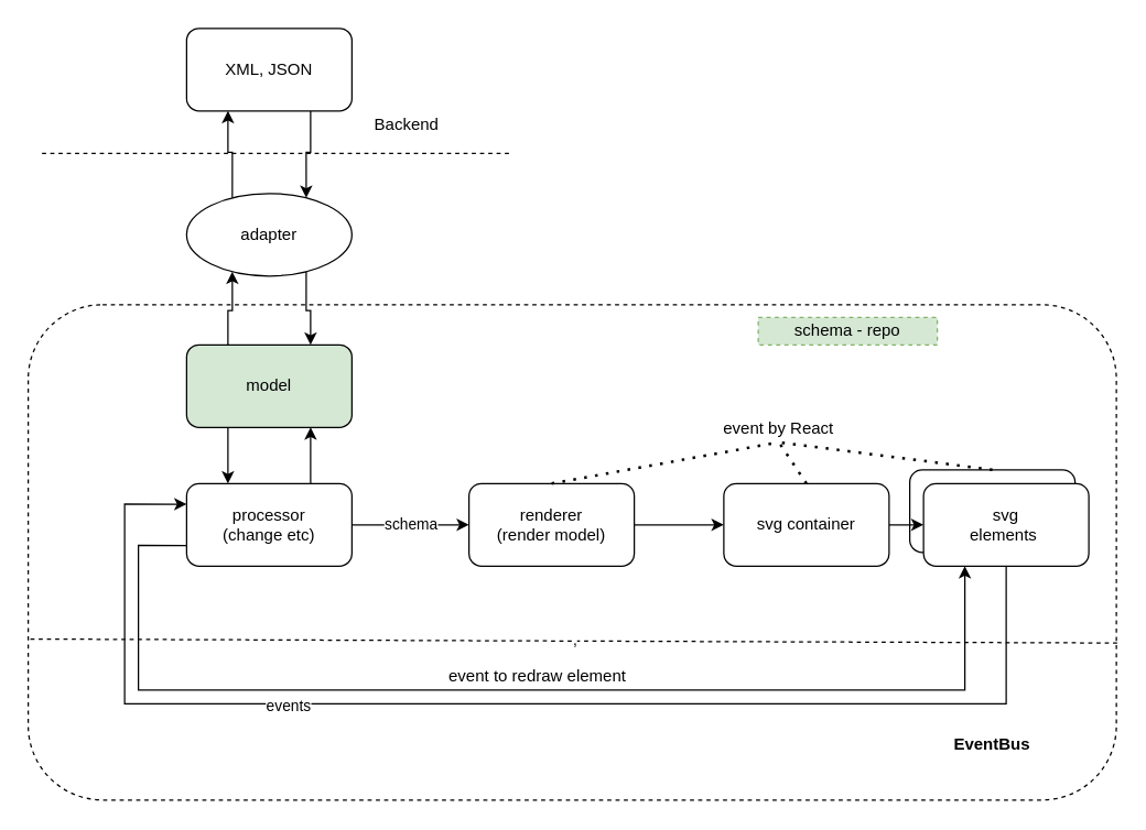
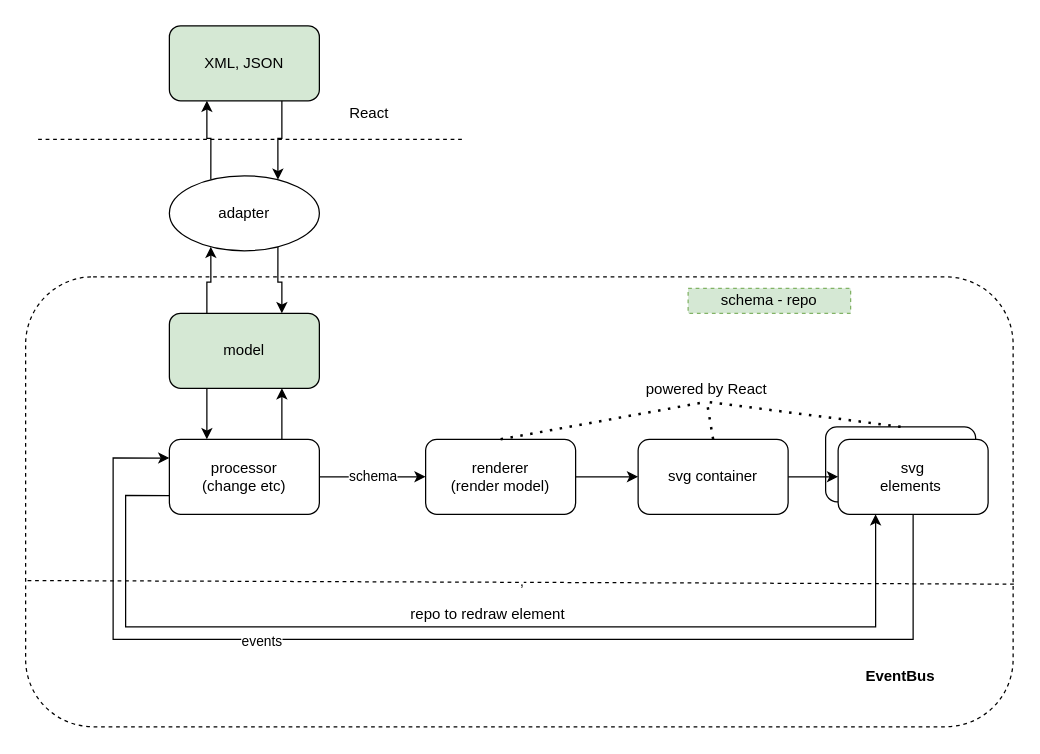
  <mxCell id="0" />
  <mxCell id="1" parent="0" />
  <mxCell id="2" value="" style="rounded=1;whiteSpace=wrap;html=1;align=right;dashed=1;" parent="1" vertex="1"><mxGeometry x="20" y="220.83" width="790" height="360" as="geometry" /></mxCell>
  <mxCell id="3" value="" style="edgeStyle=orthogonalEdgeStyle;rounded=0;orthogonalLoop=1;jettySize=auto;html=1;startArrow=none;startFill=0;entryX=0.25;entryY=1;entryDx=0;entryDy=0;exitX=0.25;exitY=0;exitDx=0;exitDy=0;" parent="1" source="5" target="21" edge="1"><mxGeometry relative="1" as="geometry" /></mxCell>
  <mxCell id="4" value="" style="edgeStyle=orthogonalEdgeStyle;rounded=0;orthogonalLoop=1;jettySize=auto;html=1;startArrow=none;startFill=0;entryX=0.25;entryY=0;entryDx=0;entryDy=0;exitX=0.25;exitY=1;exitDx=0;exitDy=0;" parent="1" source="5" target="8" edge="1"><mxGeometry relative="1" as="geometry" /></mxCell>
  <mxCell id="5" value="model" style="rounded=1;whiteSpace=wrap;html=1;fillColor=#d5e8d4;" parent="1" vertex="1"><mxGeometry x="135" y="250" width="120" height="60" as="geometry" /></mxCell>
  <mxCell id="6" value="schema" style="edgeStyle=orthogonalEdgeStyle;rounded=0;orthogonalLoop=1;jettySize=auto;html=1;exitX=1;exitY=0.5;exitDx=0;exitDy=0;entryX=0;entryY=0.5;entryDx=0;entryDy=0;" parent="1" source="8" target="10" edge="1"><mxGeometry relative="1" as="geometry"><mxPoint x="130" y="430.83" as="targetPoint" /></mxGeometry></mxCell>
  <mxCell id="7" value="" style="edgeStyle=orthogonalEdgeStyle;rounded=0;orthogonalLoop=1;jettySize=auto;html=1;startArrow=none;startFill=0;exitX=0.75;exitY=0;exitDx=0;exitDy=0;entryX=0.75;entryY=1;entryDx=0;entryDy=0;" parent="1" source="8" target="5" edge="1"><mxGeometry relative="1" as="geometry" /></mxCell>
  <mxCell id="8" value="processor&lt;br&gt;(change etc)" style="rounded=1;whiteSpace=wrap;html=1;" parent="1" vertex="1"><mxGeometry x="135" y="350.83" width="120" height="60" as="geometry" /></mxCell>
  <mxCell id="9" value="" style="edgeStyle=orthogonalEdgeStyle;rounded=0;orthogonalLoop=1;jettySize=auto;html=1;startArrow=none;startFill=0;" parent="1" source="10" target="15" edge="1"><mxGeometry relative="1" as="geometry" /></mxCell>
  <mxCell id="10" value="renderer&lt;br&gt;(render model)" style="rounded=1;whiteSpace=wrap;html=1;" parent="1" vertex="1"><mxGeometry x="340" y="350.83" width="120" height="60" as="geometry" /></mxCell>
  <mxCell id="11" value="svg&lt;br&gt;элементы&amp;nbsp;" style="rounded=1;whiteSpace=wrap;html=1;" parent="1" vertex="1"><mxGeometry x="660" y="340.83" width="120" height="60" as="geometry" /></mxCell>
  <mxCell id="12" value="" style="edgeStyle=orthogonalEdgeStyle;rounded=0;orthogonalLoop=1;jettySize=auto;html=1;startArrow=none;startFill=0;entryX=0.25;entryY=1;entryDx=0;entryDy=0;exitX=0;exitY=0.75;exitDx=0;exitDy=0;" parent="1" source="8" target="18" edge="1"><mxGeometry relative="1" as="geometry"><mxPoint x="460" y="480.83" as="sourcePoint" /><Array as="points"><mxPoint x="100" y="395.83" /><mxPoint x="100" y="500.83" /><mxPoint x="700" y="500.83" /></Array></mxGeometry></mxCell>
  <mxCell id="13" style="edgeStyle=orthogonalEdgeStyle;rounded=0;orthogonalLoop=1;jettySize=auto;html=1;exitX=0.5;exitY=1;exitDx=0;exitDy=0;" parent="1" source="8" target="8" edge="1"><mxGeometry relative="1" as="geometry" /></mxCell>
  <mxCell id="14" value="" style="edgeStyle=orthogonalEdgeStyle;rounded=0;orthogonalLoop=1;jettySize=auto;html=1;startArrow=none;startFill=0;" parent="1" source="15" target="18" edge="1"><mxGeometry relative="1" as="geometry" /></mxCell>
- <mxCell id="15" value="svg container" style="rounded=1;whiteSpace=wrap;html=1;" parent="1" vertex="1"><mxGeometry x="525" y="350.83" width="120" height="60" as="geometry" /></mxCell>
+ <mxCell id="15" value="svg container" style="rounded=1;whiteSpace=wrap;html=1;" parent="1" vertex="1"><mxGeometry x="510" y="350.83" width="120" height="60" as="geometry" /></mxCell>
  <mxCell id="16" value="" style="edgeStyle=orthogonalEdgeStyle;rounded=0;orthogonalLoop=1;jettySize=auto;html=1;startArrow=none;startFill=0;entryX=0;entryY=0.25;entryDx=0;entryDy=0;exitX=0.5;exitY=1;exitDx=0;exitDy=0;" parent="1" source="18" target="8" edge="1"><mxGeometry relative="1" as="geometry"><mxPoint x="720" y="420.83" as="sourcePoint" /><mxPoint x="460" y="490.83" as="targetPoint" /><Array as="points"><mxPoint x="730" y="510.83" /><mxPoint x="90" y="510.83" /><mxPoint x="90" y="365.83" /></Array></mxGeometry></mxCell>
  <mxCell id="17" value="events" style="edgeLabel;html=1;align=center;verticalAlign=middle;resizable=0;points=[];" parent="16" vertex="1" connectable="0"><mxGeometry x="0.336" y="2" relative="1" as="geometry"><mxPoint as="offset" /></mxGeometry></mxCell>
  <mxCell id="18" value="svg&lt;br&gt;elements&amp;nbsp;" style="rounded=1;whiteSpace=wrap;html=1;" parent="1" vertex="1"><mxGeometry x="670" y="350.83" width="120" height="60" as="geometry" /></mxCell>
  <mxCell id="19" value="" style="edgeStyle=orthogonalEdgeStyle;rounded=0;orthogonalLoop=1;jettySize=auto;html=1;startArrow=none;startFill=0;entryX=0.25;entryY=1;entryDx=0;entryDy=0;exitX=0.25;exitY=0;exitDx=0;exitDy=0;" parent="1" source="21" target="23" edge="1"><mxGeometry relative="1" as="geometry" /></mxCell>
  <mxCell id="20" value="" style="edgeStyle=orthogonalEdgeStyle;rounded=0;orthogonalLoop=1;jettySize=auto;html=1;startArrow=none;startFill=0;exitX=0.75;exitY=1;exitDx=0;exitDy=0;entryX=0.75;entryY=0;entryDx=0;entryDy=0;" parent="1" source="21" target="5" edge="1"><mxGeometry relative="1" as="geometry" /></mxCell>
  <mxCell id="21" value="adapter" style="ellipse;whiteSpace=wrap;html=1;" parent="1" vertex="1"><mxGeometry x="135" y="140" width="120" height="60" as="geometry" /></mxCell>
  <mxCell id="22" value="" style="edgeStyle=orthogonalEdgeStyle;rounded=0;orthogonalLoop=1;jettySize=auto;html=1;startArrow=none;startFill=0;exitX=0.75;exitY=1;exitDx=0;exitDy=0;entryX=0.75;entryY=0;entryDx=0;entryDy=0;" parent="1" source="23" target="21" edge="1"><mxGeometry relative="1" as="geometry" /></mxCell>
- <mxCell id="23" value="XML, JSON" style="whiteSpace=wrap;html=1;rounded=1;" parent="1" vertex="1"><mxGeometry x="135" y="20" width="120" height="60" as="geometry" /></mxCell>
+ <mxCell id="23" value="XML, JSON" style="whiteSpace=wrap;html=1;rounded=1;fillColor=#d5e8d4;" parent="1" vertex="1"><mxGeometry x="135" y="20" width="120" height="60" as="geometry" /></mxCell>
  <mxCell id="24" value="" style="endArrow=none;dashed=1;html=1;" parent="1" edge="1"><mxGeometry width="50" height="50" relative="1" as="geometry"><mxPoint x="30" y="110.83" as="sourcePoint" /><mxPoint x="370" y="110.83" as="targetPoint" /></mxGeometry></mxCell>
- <mxCell id="25" value="Backend" style="text;html=1;strokeColor=none;fillColor=none;align=center;verticalAlign=middle;whiteSpace=wrap;rounded=0;" parent="1" vertex="1"><mxGeometry x="275" y="80" width="40" height="20" as="geometry" /></mxCell>
- <mxCell id="26" value="event to redraw element" style="text;html=1;strokeColor=none;fillColor=none;align=center;verticalAlign=middle;whiteSpace=wrap;rounded=0;dashed=1;" parent="1" vertex="1"><mxGeometry x="320" y="480.83" width="140" height="20" as="geometry" /></mxCell>
+ <mxCell id="25" value="React" style="text;html=1;strokeColor=none;fillColor=none;align=center;verticalAlign=middle;whiteSpace=wrap;rounded=0;" parent="1" vertex="1"><mxGeometry x="275" y="80" width="40" height="20" as="geometry" /></mxCell>
+ <mxCell id="26" value="repo to redraw element" style="text;html=1;strokeColor=none;fillColor=none;align=center;verticalAlign=middle;whiteSpace=wrap;rounded=0;dashed=1;" parent="1" vertex="1"><mxGeometry x="320" y="480.83" width="140" height="20" as="geometry" /></mxCell>
  <mxCell id="27" value="EventBus" style="text;html=1;strokeColor=none;fillColor=none;align=center;verticalAlign=middle;whiteSpace=wrap;rounded=0;dashed=1;fontStyle=1" parent="1" vertex="1"><mxGeometry x="700" y="530.83" width="40" height="20" as="geometry" /></mxCell>
  <mxCell id="28" value="," style="endArrow=none;dashed=1;html=1;exitX=0.002;exitY=0.675;exitDx=0;exitDy=0;exitPerimeter=0;entryX=1.001;entryY=0.683;entryDx=0;entryDy=0;entryPerimeter=0;" parent="1" source="2" target="2" edge="1"><mxGeometry width="50" height="50" relative="1" as="geometry"><mxPoint x="390" y="360.83" as="sourcePoint" /><mxPoint x="440" y="310.83" as="targetPoint" /></mxGeometry></mxCell>
  <mxCell id="29" value="schema - repo" style="text;html=1;strokeColor=#82b366;fillColor=#d5e8d4;align=center;verticalAlign=middle;whiteSpace=wrap;rounded=0;dashed=1;" parent="1" vertex="1"><mxGeometry x="550" y="230" width="130" height="20" as="geometry" /></mxCell>
- <mxCell id="30" value="event by React" style="text;html=1;strokeColor=none;fillColor=none;align=center;verticalAlign=middle;whiteSpace=wrap;rounded=0;dashed=1;" parent="1" vertex="1"><mxGeometry x="495" y="300.83" width="140" height="20" as="geometry" /></mxCell>
+ <mxCell id="30" value="powered by React" style="text;html=1;strokeColor=none;fillColor=none;align=center;verticalAlign=middle;whiteSpace=wrap;rounded=0;dashed=1;" parent="1" vertex="1"><mxGeometry x="495" y="300.83" width="140" height="20" as="geometry" /></mxCell>
  <mxCell id="31" value="" style="endArrow=none;dashed=1;html=1;dashPattern=1 3;strokeWidth=2;entryX=0.5;entryY=1;entryDx=0;entryDy=0;exitX=0.5;exitY=0;exitDx=0;exitDy=0;" parent="1" source="10" target="30" edge="1"><mxGeometry width="50" height="50" relative="1" as="geometry"><mxPoint x="500" y="340.83" as="sourcePoint" /><mxPoint x="550" y="290.83" as="targetPoint" /></mxGeometry></mxCell>
  <mxCell id="32" value="" style="endArrow=none;dashed=1;html=1;dashPattern=1 3;strokeWidth=2;entryX=0.5;entryY=1;entryDx=0;entryDy=0;exitX=0.5;exitY=0;exitDx=0;exitDy=0;" parent="1" source="15" target="30" edge="1"><mxGeometry width="50" height="50" relative="1" as="geometry"><mxPoint x="500" y="340.83" as="sourcePoint" /><mxPoint x="550" y="290.83" as="targetPoint" /></mxGeometry></mxCell>
  <mxCell id="33" value="" style="endArrow=none;dashed=1;html=1;dashPattern=1 3;strokeWidth=2;entryX=0.5;entryY=1;entryDx=0;entryDy=0;exitX=0.5;exitY=0;exitDx=0;exitDy=0;" parent="1" source="11" target="30" edge="1"><mxGeometry width="50" height="50" relative="1" as="geometry"><mxPoint x="500" y="340.83" as="sourcePoint" /><mxPoint x="550" y="290.83" as="targetPoint" /></mxGeometry></mxCell>
